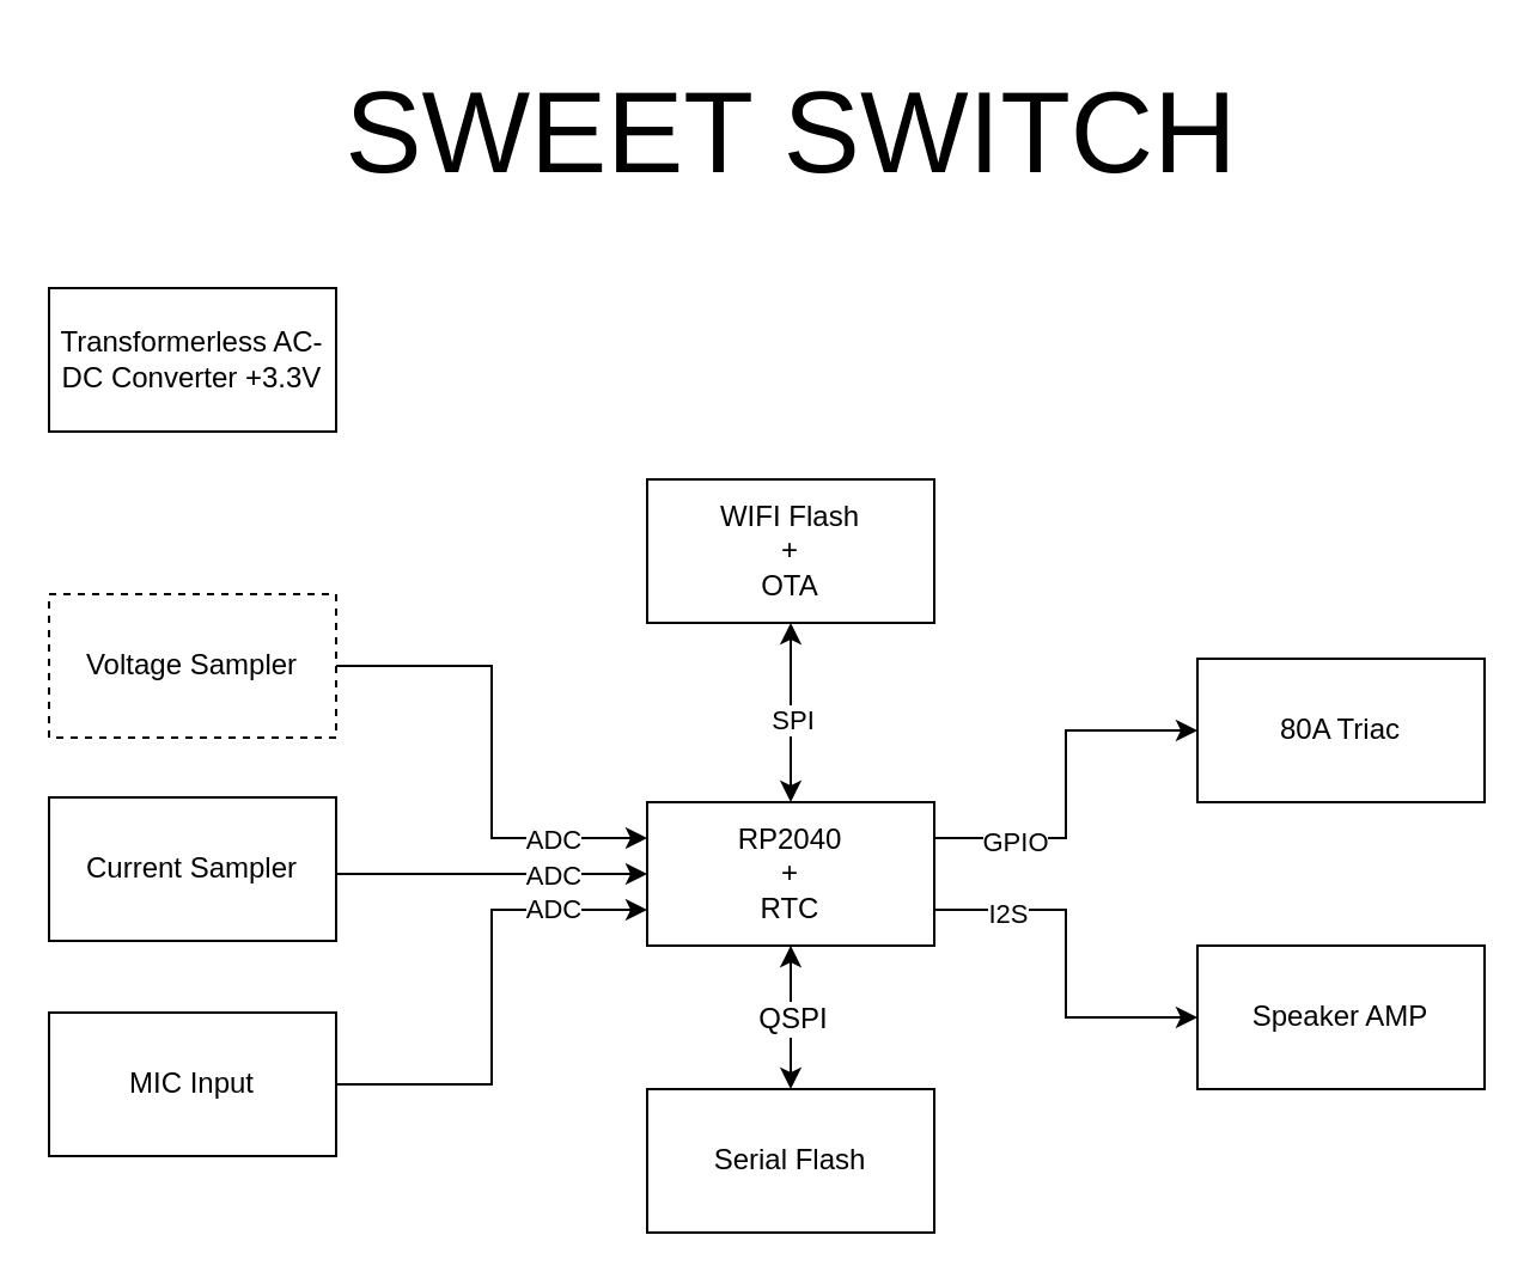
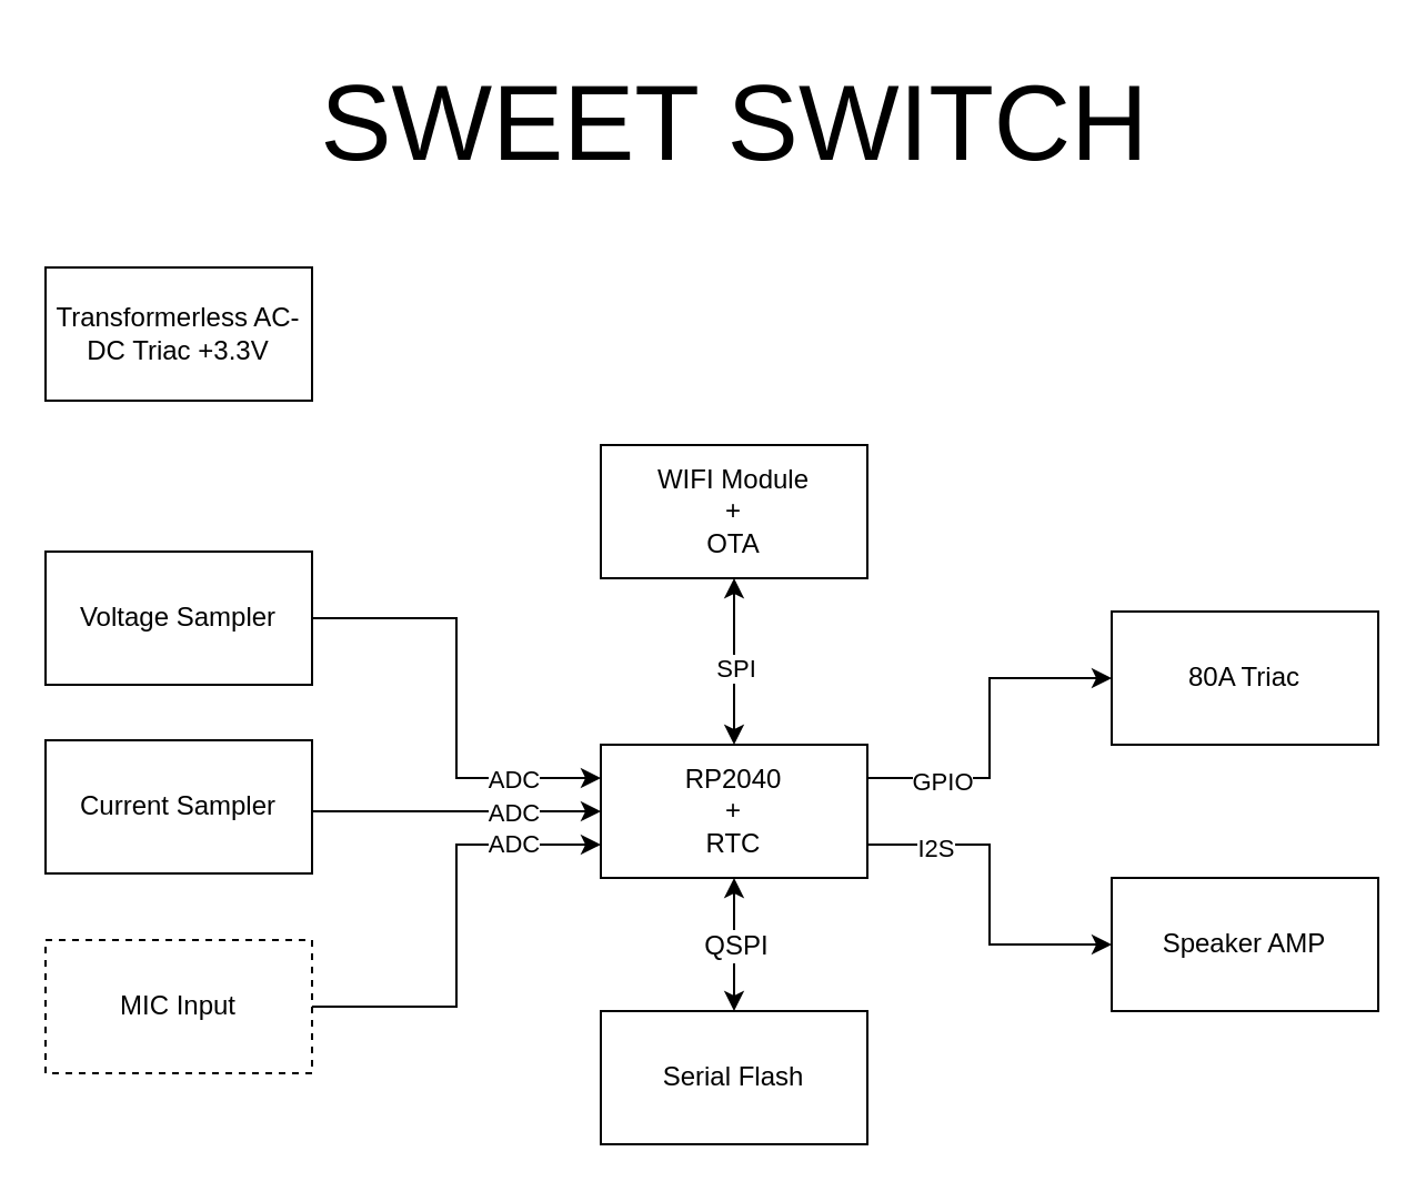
  <mxCell id="0" />
  <mxCell id="1" parent="0" />
  <mxCell id="2" style="edgeStyle=orthogonalEdgeStyle;rounded=0;orthogonalLoop=1;jettySize=auto;html=1;exitX=1;exitY=0.25;exitDx=0;exitDy=0;entryX=0;entryY=0.5;entryDx=0;entryDy=0;startArrow=none;startFill=0;" edge="1" parent="1" source="6" target="13"><mxGeometry relative="1" as="geometry" /></mxCell>
  <mxCell id="3" value="GPIO" style="edgeLabel;html=1;align=center;verticalAlign=middle;resizable=0;points=[];" vertex="1" connectable="0" parent="2"><mxGeometry x="-0.574" y="-1" relative="1" as="geometry"><mxPoint as="offset" /></mxGeometry></mxCell>
  <mxCell id="4" style="edgeStyle=orthogonalEdgeStyle;rounded=0;orthogonalLoop=1;jettySize=auto;html=1;exitX=1;exitY=0.75;exitDx=0;exitDy=0;startArrow=none;startFill=0;" edge="1" parent="1" source="6" target="24"><mxGeometry relative="1" as="geometry" /></mxCell>
  <mxCell id="5" value="I2S" style="edgeLabel;html=1;align=center;verticalAlign=middle;resizable=0;points=[];" vertex="1" connectable="0" parent="4"><mxGeometry x="-0.43" y="-1" relative="1" as="geometry"><mxPoint x="-14" as="offset" /></mxGeometry></mxCell>
  <mxCell id="6" value="RP2040&lt;br&gt;+&lt;br&gt;RTC" style="whiteSpace=wrap;html=1;" vertex="1" parent="1"><mxGeometry x="270" y="335" width="120" height="60" as="geometry" /></mxCell>
  <mxCell id="7" style="edgeStyle=orthogonalEdgeStyle;rounded=0;orthogonalLoop=1;jettySize=auto;html=1;exitX=1;exitY=0.5;exitDx=0;exitDy=0;entryX=0;entryY=0.25;entryDx=0;entryDy=0;startArrow=none;startFill=0;" edge="1" parent="1" source="9" target="6"><mxGeometry relative="1" as="geometry" /></mxCell>
  <mxCell id="8" value="ADC" style="edgeLabel;html=1;align=center;verticalAlign=middle;resizable=0;points=[];" vertex="1" connectable="0" parent="7"><mxGeometry x="0.08" y="-2" relative="1" as="geometry"><mxPoint x="27" y="28" as="offset" /></mxGeometry></mxCell>
- <mxCell id="9" value="Voltage Sampler" style="whiteSpace=wrap;html=1;dashed=1;" vertex="1" parent="1"><mxGeometry x="20" y="248" width="120" height="60" as="geometry" /></mxCell>
+ <mxCell id="9" value="Voltage Sampler" style="whiteSpace=wrap;html=1;" vertex="1" parent="1"><mxGeometry x="20" y="248" width="120" height="60" as="geometry" /></mxCell>
  <mxCell id="10" style="edgeStyle=orthogonalEdgeStyle;rounded=0;orthogonalLoop=1;jettySize=auto;html=1;entryX=0;entryY=0.5;entryDx=0;entryDy=0;startArrow=none;startFill=0;" edge="1" parent="1" target="6"><mxGeometry relative="1" as="geometry"><mxPoint x="140" y="365" as="sourcePoint" /><Array as="points"><mxPoint x="140" y="365" /></Array></mxGeometry></mxCell>
  <mxCell id="11" value="ADC" style="edgeLabel;html=1;align=center;verticalAlign=middle;resizable=0;points=[];" vertex="1" connectable="0" parent="10"><mxGeometry x="0.676" y="1" relative="1" as="geometry"><mxPoint x="-19" y="1" as="offset" /></mxGeometry></mxCell>
  <mxCell id="12" value="Current Sampler" style="whiteSpace=wrap;html=1;" vertex="1" parent="1"><mxGeometry x="20" y="333" width="120" height="60" as="geometry" /></mxCell>
  <mxCell id="13" value="80A Triac" style="whiteSpace=wrap;html=1;" vertex="1" parent="1"><mxGeometry x="500" y="275" width="120" height="60" as="geometry" /></mxCell>
- <mxCell id="14" value="Transformerless AC-DC Converter +3.3V" style="whiteSpace=wrap;html=1;" vertex="1" parent="1"><mxGeometry x="20" y="120" width="120" height="60" as="geometry" /></mxCell>
+ <mxCell id="14" value="Transformerless AC-DC Triac +3.3V" style="whiteSpace=wrap;html=1;" vertex="1" parent="1"><mxGeometry x="20" y="120" width="120" height="60" as="geometry" /></mxCell>
  <mxCell id="15" style="edgeStyle=orthogonalEdgeStyle;rounded=0;orthogonalLoop=1;jettySize=auto;html=1;exitX=0.5;exitY=1;exitDx=0;exitDy=0;entryX=0.5;entryY=0;entryDx=0;entryDy=0;startArrow=classic;startFill=1;" edge="1" parent="1" source="17" target="6"><mxGeometry relative="1" as="geometry" /></mxCell>
  <mxCell id="16" value="SPI" style="edgeLabel;html=1;align=center;verticalAlign=middle;resizable=0;points=[];" vertex="1" connectable="0" parent="15"><mxGeometry x="0.267" y="1" relative="1" as="geometry"><mxPoint x="-1" y="-8" as="offset" /></mxGeometry></mxCell>
- <mxCell id="17" value="WIFI Flash&lt;br&gt;+&lt;br&gt;OTA" style="whiteSpace=wrap;html=1;" vertex="1" parent="1"><mxGeometry x="270" y="200" width="120" height="60" as="geometry" /></mxCell>
+ <mxCell id="17" value="WIFI Module&lt;br&gt;+&lt;br&gt;OTA" style="whiteSpace=wrap;html=1;" vertex="1" parent="1"><mxGeometry x="270" y="200" width="120" height="60" as="geometry" /></mxCell>
  <mxCell id="18" style="edgeStyle=orthogonalEdgeStyle;rounded=0;orthogonalLoop=1;jettySize=auto;html=1;exitX=0.5;exitY=0;exitDx=0;exitDy=0;entryX=0.5;entryY=1;entryDx=0;entryDy=0;startArrow=classic;startFill=1;" edge="1" parent="1" source="20" target="6"><mxGeometry relative="1" as="geometry" /></mxCell>
  <mxCell id="19" value="QSPI" style="edgeLabel;html=1;align=center;verticalAlign=middle;resizable=0;points=[];fontSize=12;" vertex="1" connectable="0" parent="18"><mxGeometry x="0.369" relative="1" as="geometry"><mxPoint y="11" as="offset" /></mxGeometry></mxCell>
  <mxCell id="20" value="Serial Flash" style="whiteSpace=wrap;html=1;" vertex="1" parent="1"><mxGeometry x="270" y="455" width="120" height="60" as="geometry" /></mxCell>
  <mxCell id="21" style="edgeStyle=orthogonalEdgeStyle;rounded=0;orthogonalLoop=1;jettySize=auto;html=1;exitX=1;exitY=0.5;exitDx=0;exitDy=0;entryX=0;entryY=0.75;entryDx=0;entryDy=0;startArrow=none;startFill=0;" edge="1" parent="1" source="23" target="6"><mxGeometry relative="1" as="geometry" /></mxCell>
  <mxCell id="22" value="ADC" style="edgeLabel;html=1;align=center;verticalAlign=middle;resizable=0;points=[];" vertex="1" connectable="0" parent="21"><mxGeometry x="0.759" y="1" relative="1" as="geometry"><mxPoint x="-16" as="offset" /></mxGeometry></mxCell>
- <mxCell id="23" value="MIC Input" style="whiteSpace=wrap;html=1;" vertex="1" parent="1"><mxGeometry x="20" y="423" width="120" height="60" as="geometry" /></mxCell>
+ <mxCell id="23" value="MIC Input" style="whiteSpace=wrap;html=1;dashed=1;" vertex="1" parent="1"><mxGeometry x="20" y="423" width="120" height="60" as="geometry" /></mxCell>
  <mxCell id="24" value="Speaker AMP" style="whiteSpace=wrap;html=1;" vertex="1" parent="1"><mxGeometry x="500" y="395" width="120" height="60" as="geometry" /></mxCell>
  <mxCell id="25" value="&lt;font style=&quot;font-size: 48px;&quot;&gt;SWEET SWITCH&lt;/font&gt;" style="text;html=1;align=center;verticalAlign=middle;resizable=0;points=[];autosize=1;strokeColor=none;fillColor=none;" vertex="1" parent="1"><mxGeometry x="130" y="20" width="400" height="70" as="geometry" /></mxCell>
